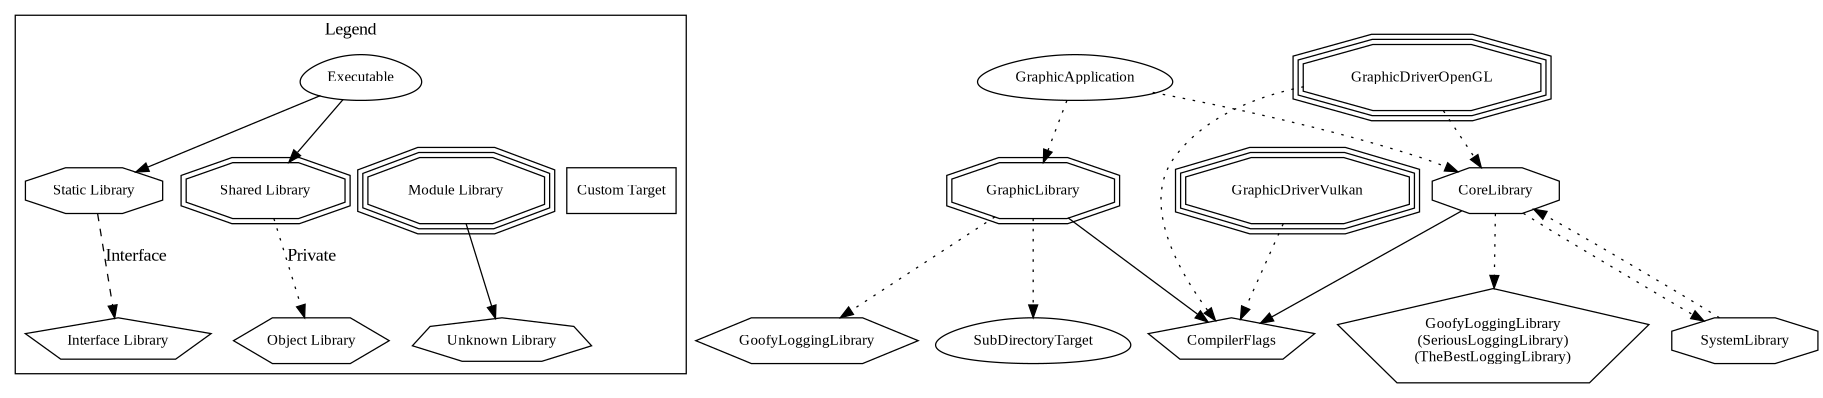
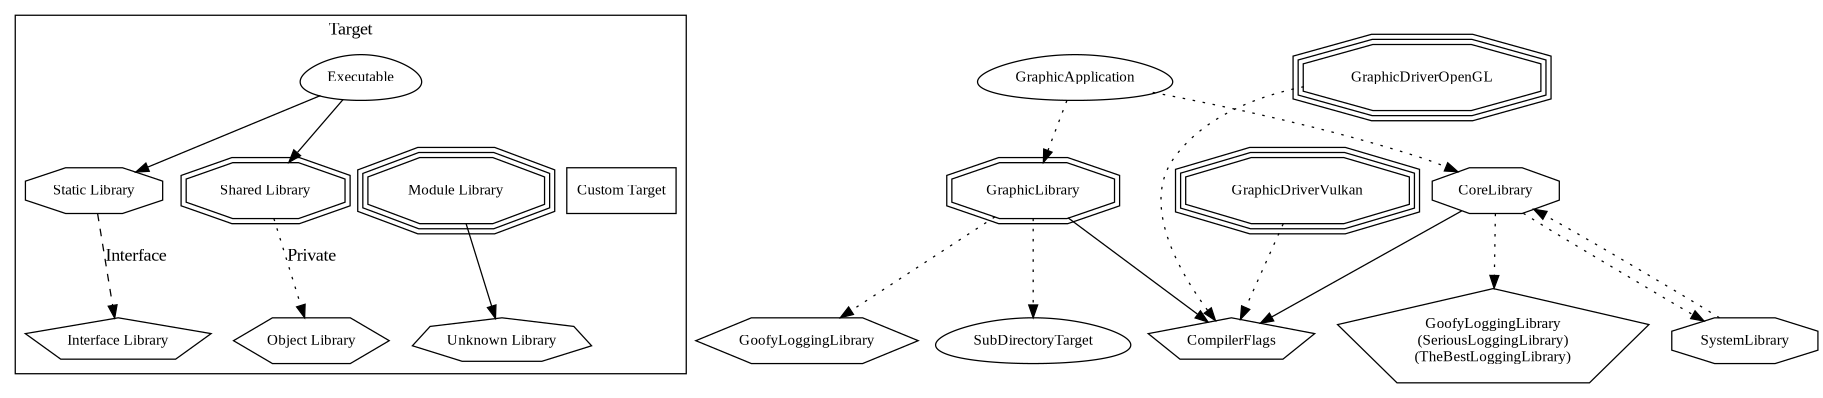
  digraph {
    fontname="Liberation Serif"
    node [fontname="Liberation Serif" fontsize=12 shape=egg]
    edge [fontname="Liberation Serif" style=dotted]
    n1 [label=Executable]
    n2 [label="Static Library" shape=octagon]
    n3 [label="Shared Library" shape=doubleoctagon]
    n4 [label="Module Library" shape=tripleoctagon]
    n5 [label="Custom Target" shape=box]
    n6 [label="Interface Library" shape=pentagon]
    n7 [label="Object Library" shape=hexagon]
    n8 [label="Unknown Library" shape=septagon]
    n9 [label=CompilerFlags shape=pentagon]
    n10 [label=CoreLibrary shape=octagon]
    n11 [label="GoofyLoggingLibrary\n(SeriousLoggingLibrary)\n(TheBestLoggingLibrary)" shape=pentagon]
    n12 [label=SystemLibrary shape=octagon]
    n13 [label=GraphicApplication]
    n14 [label=GraphicLibrary shape=doubleoctagon]
    n15 [label=GoofyLoggingLibrary shape=hexagon]
    n16 [label=SubDirectoryTarget]
    n17 [label=GraphicDriverOpenGL shape=tripleoctagon]
    n18 [label=GraphicDriverVulkan shape=tripleoctagon]
    subgraph cluster_1 {
      color=black
-     label=Legend
+     label=Target
      n1
      n2
      n3
      n4
      n5
      n6
      n7
      n8
    }
    n1 -> n2 [style=solid]
    n1 -> n3 [style=solid]
    n1 -> n4 [style=invis]
    n1 -> n5 [style=invis]
    n2 -> n6 [label=Interface style=dashed]
    n3 -> n7 [label=Private]
    n4 -> n8 [style=solid]
    n10 -> n9 [style=""]
    n10 -> n11
    n10 -> n12
    n12 -> n10
    n13 -> n10
    n13 -> n14
    n14 -> n9 [style=""]
    n14 -> n15
    n14 -> n16
    n17 -> n9
-   n17 -> n10
    n18 -> n9
  }
